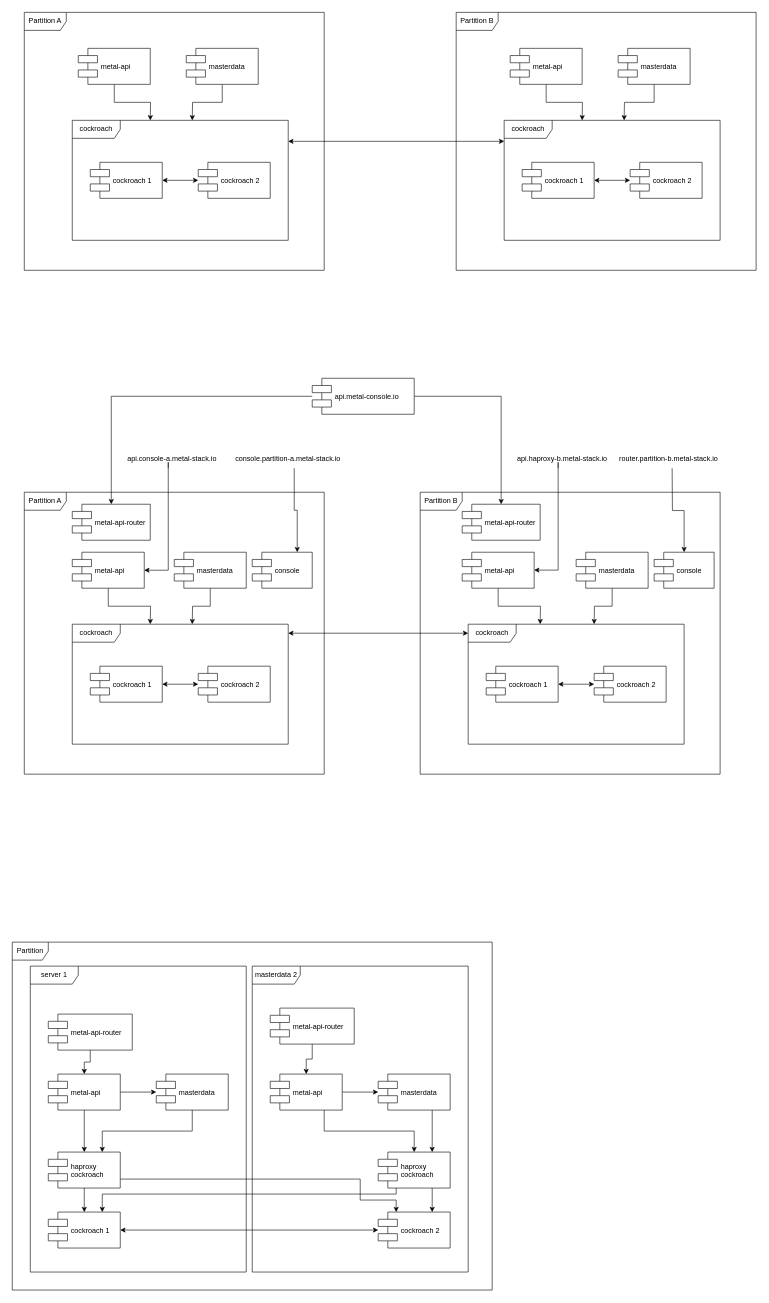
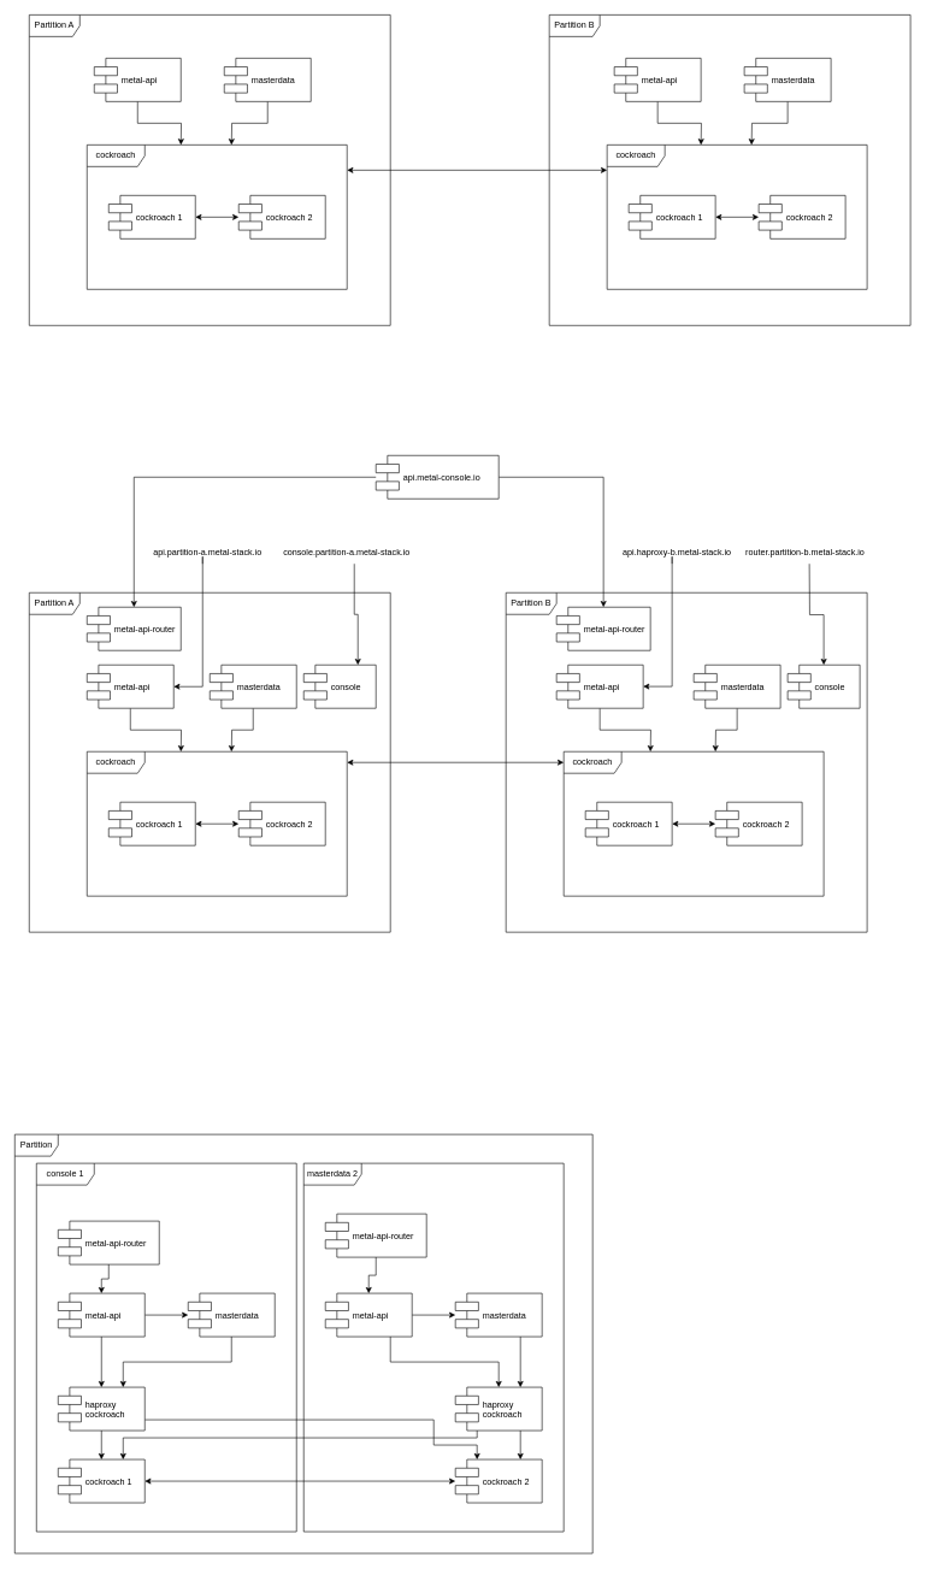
  <mxCell id="0" />
  <mxCell id="1" parent="0" />
  <mxCell id="2" value="&lt;font face=&quot;Helvetica&quot; style=&quot;font-size: 12px&quot;&gt;Partition&lt;/font&gt;" style="shape=umlFrame;whiteSpace=wrap;html=1;rounded=0;shadow=0;comic=0;labelBackgroundColor=none;strokeWidth=1;fontFamily=Verdana;fontSize=10;align=center;" vertex="1" parent="1"><mxGeometry x="20" y="1570" width="800" height="580" as="geometry" /></mxCell>
  <mxCell id="3" value="masterdata 2" style="shape=umlFrame;whiteSpace=wrap;html=1;width=80;height=30;" vertex="1" parent="1"><mxGeometry x="420" y="1610" width="360" height="510" as="geometry" /></mxCell>
  <mxCell id="4" value="cockroach" style="shape=umlFrame;whiteSpace=wrap;html=1;width=80;height=30;" parent="1" vertex="1"><mxGeometry x="120" y="200" width="360" height="200" as="geometry" /></mxCell>
  <mxCell id="5" style="edgeStyle=orthogonalEdgeStyle;rounded=0;html=1;dashed=1;labelBackgroundColor=none;startFill=0;endArrow=open;endFill=0;endSize=10;fontFamily=Verdana;fontSize=10;" parent="1" edge="1"><mxGeometry relative="1" as="geometry"><Array as="points"><mxPoint x="1000" y="899" /><mxPoint x="1000" y="899" /></Array><mxPoint x="970" y="899" as="sourcePoint" /></mxGeometry></mxCell>
  <mxCell id="6" value="" style="edgeStyle=orthogonalEdgeStyle;rounded=0;orthogonalLoop=1;jettySize=auto;html=1;startArrow=classic;startFill=1;" parent="1" source="7" target="8" edge="1"><mxGeometry relative="1" as="geometry" /></mxCell>
  <mxCell id="7" value="cockroach 1" style="shape=component;align=left;spacingLeft=36;" parent="1" vertex="1"><mxGeometry x="150" y="270" width="120" height="60" as="geometry" /></mxCell>
  <mxCell id="8" value="cockroach 2" style="shape=component;align=left;spacingLeft=36;" parent="1" vertex="1"><mxGeometry x="330" y="270" width="120" height="60" as="geometry" /></mxCell>
  <mxCell id="9" value="&lt;font style=&quot;font-size: 12px&quot; face=&quot;Helvetica&quot;&gt;Partition A&lt;/font&gt;" style="shape=umlFrame;whiteSpace=wrap;html=1;rounded=0;shadow=0;comic=0;labelBackgroundColor=none;strokeWidth=1;fontFamily=Verdana;fontSize=10;align=center;width=70;height=30;" parent="1" vertex="1"><mxGeometry x="40" y="20" width="500" height="430" as="geometry" /></mxCell>
  <mxCell id="10" style="edgeStyle=orthogonalEdgeStyle;rounded=0;orthogonalLoop=1;jettySize=auto;html=1;startArrow=none;startFill=0;" parent="1" source="11" edge="1"><mxGeometry relative="1" as="geometry"><mxPoint x="250" y="200" as="targetPoint" /></mxGeometry></mxCell>
  <mxCell id="11" value="metal-api" style="shape=component;align=left;spacingLeft=36;" parent="1" vertex="1"><mxGeometry x="130" y="80" width="120" height="60" as="geometry" /></mxCell>
  <mxCell id="12" style="edgeStyle=orthogonalEdgeStyle;rounded=0;orthogonalLoop=1;jettySize=auto;html=1;startArrow=none;startFill=0;" parent="1" source="13" edge="1"><mxGeometry relative="1" as="geometry"><mxPoint x="320" y="200" as="targetPoint" /></mxGeometry></mxCell>
  <mxCell id="13" value="masterdata" style="shape=component;align=left;spacingLeft=36;" parent="1" vertex="1"><mxGeometry x="310" y="80" width="120" height="60" as="geometry" /></mxCell>
  <mxCell id="14" value="cockroach" style="shape=umlFrame;whiteSpace=wrap;html=1;width=80;height=30;" parent="1" vertex="1"><mxGeometry x="840" y="200" width="360" height="200" as="geometry" /></mxCell>
  <mxCell id="15" value="" style="edgeStyle=orthogonalEdgeStyle;rounded=0;orthogonalLoop=1;jettySize=auto;html=1;startArrow=classic;startFill=1;" parent="1" source="16" target="17" edge="1"><mxGeometry relative="1" as="geometry" /></mxCell>
  <mxCell id="16" value="cockroach 1" style="shape=component;align=left;spacingLeft=36;" parent="1" vertex="1"><mxGeometry x="870" y="270" width="120" height="60" as="geometry" /></mxCell>
  <mxCell id="17" value="cockroach 2" style="shape=component;align=left;spacingLeft=36;" parent="1" vertex="1"><mxGeometry x="1050" y="270" width="120" height="60" as="geometry" /></mxCell>
  <mxCell id="18" value="&lt;font style=&quot;font-size: 12px&quot; face=&quot;Helvetica&quot;&gt;Partition B&lt;/font&gt;" style="shape=umlFrame;whiteSpace=wrap;html=1;rounded=0;shadow=0;comic=0;labelBackgroundColor=none;strokeWidth=1;fontFamily=Verdana;fontSize=10;align=center;width=70;height=30;" parent="1" vertex="1"><mxGeometry x="760" y="20" width="500" height="430" as="geometry" /></mxCell>
  <mxCell id="19" style="edgeStyle=orthogonalEdgeStyle;rounded=0;orthogonalLoop=1;jettySize=auto;html=1;startArrow=none;startFill=0;" parent="1" source="20" edge="1"><mxGeometry relative="1" as="geometry"><mxPoint x="970" y="200" as="targetPoint" /></mxGeometry></mxCell>
  <mxCell id="20" value="metal-api" style="shape=component;align=left;spacingLeft=36;" parent="1" vertex="1"><mxGeometry x="850" y="80" width="120" height="60" as="geometry" /></mxCell>
  <mxCell id="21" style="edgeStyle=orthogonalEdgeStyle;rounded=0;orthogonalLoop=1;jettySize=auto;html=1;startArrow=none;startFill=0;" parent="1" source="22" edge="1"><mxGeometry relative="1" as="geometry"><mxPoint x="1040" y="200" as="targetPoint" /></mxGeometry></mxCell>
  <mxCell id="22" value="masterdata" style="shape=component;align=left;spacingLeft=36;" parent="1" vertex="1"><mxGeometry x="1030" y="80" width="120" height="60" as="geometry" /></mxCell>
  <mxCell id="23" value="" style="endArrow=classic;startArrow=classic;html=1;exitX=0.88;exitY=0.5;exitDx=0;exitDy=0;exitPerimeter=0;entryX=0.16;entryY=0.5;entryDx=0;entryDy=0;entryPerimeter=0;" parent="1" source="9" target="18" edge="1"><mxGeometry width="50" height="50" relative="1" as="geometry"><mxPoint x="40" y="520" as="sourcePoint" /><mxPoint x="90" y="470" as="targetPoint" /></mxGeometry></mxCell>
  <mxCell id="24" value="cockroach" style="shape=umlFrame;whiteSpace=wrap;html=1;width=80;height=30;" parent="1" vertex="1"><mxGeometry x="120" y="1040" width="360" height="200" as="geometry" /></mxCell>
  <mxCell id="25" value="" style="edgeStyle=orthogonalEdgeStyle;rounded=0;orthogonalLoop=1;jettySize=auto;html=1;startArrow=classic;startFill=1;" parent="1" source="26" target="27" edge="1"><mxGeometry relative="1" as="geometry" /></mxCell>
  <mxCell id="26" value="cockroach 1" style="shape=component;align=left;spacingLeft=36;" parent="1" vertex="1"><mxGeometry x="150" y="1110" width="120" height="60" as="geometry" /></mxCell>
  <mxCell id="27" value="cockroach 2" style="shape=component;align=left;spacingLeft=36;" parent="1" vertex="1"><mxGeometry x="330" y="1110" width="120" height="60" as="geometry" /></mxCell>
  <mxCell id="28" value="&lt;font face=&quot;Helvetica&quot; style=&quot;font-size: 12px&quot;&gt;Partition A&lt;/font&gt;" style="shape=umlFrame;whiteSpace=wrap;html=1;rounded=0;shadow=0;comic=0;labelBackgroundColor=none;strokeWidth=1;fontFamily=Verdana;fontSize=10;align=center;width=70;height=30;" parent="1" vertex="1"><mxGeometry x="40" y="820" width="500" height="470" as="geometry" /></mxCell>
  <mxCell id="29" style="edgeStyle=orthogonalEdgeStyle;rounded=0;orthogonalLoop=1;jettySize=auto;html=1;startArrow=none;startFill=0;exitX=0.5;exitY=1;exitDx=0;exitDy=0;" parent="1" source="30" edge="1"><mxGeometry relative="1" as="geometry"><mxPoint x="250" y="1040" as="targetPoint" /></mxGeometry></mxCell>
  <mxCell id="30" value="metal-api" style="shape=component;align=left;spacingLeft=36;" parent="1" vertex="1"><mxGeometry x="120" y="920" width="120" height="60" as="geometry" /></mxCell>
  <mxCell id="31" style="edgeStyle=orthogonalEdgeStyle;rounded=0;orthogonalLoop=1;jettySize=auto;html=1;startArrow=none;startFill=0;" parent="1" source="32" edge="1"><mxGeometry relative="1" as="geometry"><mxPoint x="320" y="1040" as="targetPoint" /></mxGeometry></mxCell>
  <mxCell id="32" value="masterdata" style="shape=component;align=left;spacingLeft=36;" parent="1" vertex="1"><mxGeometry x="290" y="920" width="120" height="60" as="geometry" /></mxCell>
  <mxCell id="33" value="cockroach" style="shape=umlFrame;whiteSpace=wrap;html=1;width=80;height=30;" parent="1" vertex="1"><mxGeometry x="780" y="1040" width="360" height="200" as="geometry" /></mxCell>
  <mxCell id="34" value="" style="edgeStyle=orthogonalEdgeStyle;rounded=0;orthogonalLoop=1;jettySize=auto;html=1;startArrow=classic;startFill=1;" parent="1" source="35" target="36" edge="1"><mxGeometry relative="1" as="geometry" /></mxCell>
  <mxCell id="35" value="cockroach 1" style="shape=component;align=left;spacingLeft=36;" parent="1" vertex="1"><mxGeometry x="810" y="1110" width="120" height="60" as="geometry" /></mxCell>
  <mxCell id="36" value="cockroach 2" style="shape=component;align=left;spacingLeft=36;" parent="1" vertex="1"><mxGeometry x="990" y="1110" width="120" height="60" as="geometry" /></mxCell>
  <mxCell id="37" value="&lt;font style=&quot;font-size: 12px&quot; face=&quot;Helvetica&quot;&gt;Partition B&lt;/font&gt;" style="shape=umlFrame;whiteSpace=wrap;html=1;rounded=0;shadow=0;comic=0;labelBackgroundColor=none;strokeWidth=1;fontFamily=Verdana;fontSize=10;align=center;width=70;height=30;" parent="1" vertex="1"><mxGeometry x="700" y="820" width="500" height="470" as="geometry" /></mxCell>
  <mxCell id="38" value="" style="endArrow=classic;startArrow=classic;html=1;exitX=0.88;exitY=0.5;exitDx=0;exitDy=0;exitPerimeter=0;entryX=0.16;entryY=0.5;entryDx=0;entryDy=0;entryPerimeter=0;" parent="1" source="28" target="37" edge="1"><mxGeometry width="50" height="50" relative="1" as="geometry"><mxPoint x="40" y="1360" as="sourcePoint" /><mxPoint x="90" y="1310" as="targetPoint" /></mxGeometry></mxCell>
  <mxCell id="39" value="console" style="shape=component;align=left;spacingLeft=36;" parent="1" vertex="1"><mxGeometry x="420" y="920" width="100" height="60" as="geometry" /></mxCell>
  <mxCell id="40" value="" style="edgeStyle=orthogonalEdgeStyle;rounded=0;orthogonalLoop=1;jettySize=auto;html=1;startArrow=none;startFill=0;entryX=0.5;entryY=0;entryDx=0;entryDy=0;" parent="1" source="42" target="47" edge="1"><mxGeometry relative="1" as="geometry"><mxPoint x="645" y="750" as="targetPoint" /></mxGeometry></mxCell>
  <mxCell id="41" value="" style="edgeStyle=orthogonalEdgeStyle;rounded=0;orthogonalLoop=1;jettySize=auto;html=1;startArrow=none;startFill=0;entryX=0.5;entryY=0;entryDx=0;entryDy=0;" parent="1" source="42" target="55" edge="1"><mxGeometry relative="1" as="geometry"><mxPoint x="910" y="919.667" as="targetPoint" /></mxGeometry></mxCell>
  <mxCell id="42" value="api.metal-console.io" style="shape=component;align=left;spacingLeft=36;" parent="1" vertex="1"><mxGeometry x="520" y="630" width="170" height="60" as="geometry" /></mxCell>
  <mxCell id="43" style="edgeStyle=orthogonalEdgeStyle;rounded=0;orthogonalLoop=1;jettySize=auto;html=1;startArrow=none;startFill=0;exitX=0.5;exitY=1;exitDx=0;exitDy=0;" parent="1" source="44" edge="1"><mxGeometry relative="1" as="geometry"><mxPoint x="900" y="1040" as="targetPoint" /></mxGeometry></mxCell>
  <mxCell id="44" value="metal-api" style="shape=component;align=left;spacingLeft=36;" parent="1" vertex="1"><mxGeometry x="770" y="920" width="120" height="60" as="geometry" /></mxCell>
  <mxCell id="45" style="edgeStyle=orthogonalEdgeStyle;rounded=0;orthogonalLoop=1;jettySize=auto;html=1;entryX=0.75;entryY=0;entryDx=0;entryDy=0;startArrow=none;startFill=0;exitX=0.5;exitY=1;exitDx=0;exitDy=0;" parent="1" source="49" target="39" edge="1"><mxGeometry relative="1" as="geometry"><mxPoint x="470" y="780" as="sourcePoint" /></mxGeometry></mxCell>
  <mxCell id="46" style="edgeStyle=orthogonalEdgeStyle;rounded=0;orthogonalLoop=1;jettySize=auto;html=1;startArrow=none;startFill=0;" parent="1" target="52" edge="1"><mxGeometry relative="1" as="geometry"><mxPoint x="1120" y="780" as="sourcePoint" /><mxPoint x="1120" y="919.833" as="targetPoint" /></mxGeometry></mxCell>
  <mxCell id="47" value="metal-api-router" style="shape=component;align=left;spacingLeft=36;" parent="1" vertex="1"><mxGeometry x="120" y="840" width="130" height="60" as="geometry" /></mxCell>
  <mxCell id="48" value="router.partition-b.metal-stack.io" style="text;html=1;" parent="1" vertex="1"><mxGeometry x="1030" y="750" width="200" height="30" as="geometry" /></mxCell>
  <mxCell id="49" value="console.partition-a.metal-stack.io" style="text;html=1;" parent="1" vertex="1"><mxGeometry x="390" y="750" width="200" height="30" as="geometry" /></mxCell>
  <mxCell id="50" style="edgeStyle=orthogonalEdgeStyle;rounded=0;orthogonalLoop=1;jettySize=auto;html=1;startArrow=none;startFill=0;" parent="1" source="51" edge="1"><mxGeometry relative="1" as="geometry"><mxPoint x="990" y="1040" as="targetPoint" /></mxGeometry></mxCell>
  <mxCell id="51" value="masterdata" style="shape=component;align=left;spacingLeft=36;" parent="1" vertex="1"><mxGeometry x="960" y="920" width="120" height="60" as="geometry" /></mxCell>
  <mxCell id="52" value="console" style="shape=component;align=left;spacingLeft=36;" parent="1" vertex="1"><mxGeometry x="1090" y="920" width="100" height="60" as="geometry" /></mxCell>
  <mxCell id="53" style="edgeStyle=orthogonalEdgeStyle;rounded=0;orthogonalLoop=1;jettySize=auto;html=1;entryX=1;entryY=0.5;entryDx=0;entryDy=0;startArrow=none;startFill=0;" parent="1" target="30" edge="1"><mxGeometry relative="1" as="geometry"><mxPoint x="280" y="780" as="sourcePoint" /><mxPoint x="285" y="910.003" as="targetPoint" /><Array as="points"><mxPoint x="280" y="770" /><mxPoint x="280" y="950" /></Array></mxGeometry></mxCell>
- <mxCell id="54" value="api.console-a.metal-stack.io" style="text;html=1;" parent="1" vertex="1"><mxGeometry x="210" y="750" width="200" height="30" as="geometry" /></mxCell>
+ <mxCell id="54" value="api.partition-a.metal-stack.io" style="text;html=1;" parent="1" vertex="1"><mxGeometry x="210" y="750" width="200" height="30" as="geometry" /></mxCell>
  <mxCell id="55" value="metal-api-router" style="shape=component;align=left;spacingLeft=36;" parent="1" vertex="1"><mxGeometry x="770" y="840" width="130" height="60" as="geometry" /></mxCell>
  <mxCell id="56" style="edgeStyle=orthogonalEdgeStyle;rounded=0;orthogonalLoop=1;jettySize=auto;html=1;entryX=1;entryY=0.5;entryDx=0;entryDy=0;startArrow=none;startFill=0;" parent="1" edge="1"><mxGeometry relative="1" as="geometry"><mxPoint x="930" y="779.833" as="sourcePoint" /><mxPoint x="890" y="949.833" as="targetPoint" /><Array as="points"><mxPoint x="930" y="770" /><mxPoint x="930" y="950" /></Array></mxGeometry></mxCell>
  <mxCell id="57" value="api.haproxy-b.metal-stack.io" style="text;html=1;" parent="1" vertex="1"><mxGeometry x="860" y="750" width="200" height="30" as="geometry" /></mxCell>
- <mxCell id="58" value="server 1" style="shape=umlFrame;whiteSpace=wrap;html=1;width=80;height=30;" vertex="1" parent="1"><mxGeometry x="50" y="1610" width="360" height="510" as="geometry" /></mxCell>
+ <mxCell id="58" value="console 1" style="shape=umlFrame;whiteSpace=wrap;html=1;width=80;height=30;" vertex="1" parent="1"><mxGeometry x="50" y="1610" width="360" height="510" as="geometry" /></mxCell>
  <mxCell id="59" value="" style="edgeStyle=orthogonalEdgeStyle;rounded=0;orthogonalLoop=1;jettySize=auto;html=1;startArrow=classic;startFill=1;" edge="1" parent="1" source="60" target="61"><mxGeometry relative="1" as="geometry" /></mxCell>
  <mxCell id="60" value="cockroach 1" style="shape=component;align=left;spacingLeft=36;" vertex="1" parent="1"><mxGeometry x="80" y="2020" width="120" height="60" as="geometry" /></mxCell>
  <mxCell id="61" value="cockroach 2" style="shape=component;align=left;spacingLeft=36;" vertex="1" parent="1"><mxGeometry x="630" y="2020" width="120" height="60" as="geometry" /></mxCell>
  <mxCell id="62" style="edgeStyle=orthogonalEdgeStyle;rounded=0;orthogonalLoop=1;jettySize=auto;html=1;" edge="1" parent="1" source="64" target="66"><mxGeometry relative="1" as="geometry" /></mxCell>
  <mxCell id="63" style="edgeStyle=orthogonalEdgeStyle;rounded=0;orthogonalLoop=1;jettySize=auto;html=1;entryX=0.5;entryY=0;entryDx=0;entryDy=0;" edge="1" parent="1" source="64" target="69"><mxGeometry relative="1" as="geometry" /></mxCell>
  <mxCell id="64" value="metal-api" style="shape=component;align=left;spacingLeft=36;" vertex="1" parent="1"><mxGeometry x="80" y="1790" width="120" height="60" as="geometry" /></mxCell>
  <mxCell id="65" style="edgeStyle=orthogonalEdgeStyle;rounded=0;orthogonalLoop=1;jettySize=auto;html=1;entryX=0.75;entryY=0;entryDx=0;entryDy=0;exitX=0.5;exitY=1;exitDx=0;exitDy=0;" edge="1" parent="1" source="66" target="69"><mxGeometry relative="1" as="geometry" /></mxCell>
  <mxCell id="66" value="masterdata" style="shape=component;align=left;spacingLeft=36;" vertex="1" parent="1"><mxGeometry x="260" y="1790" width="120" height="60" as="geometry" /></mxCell>
  <mxCell id="67" value="" style="edgeStyle=orthogonalEdgeStyle;rounded=0;orthogonalLoop=1;jettySize=auto;html=1;" edge="1" parent="1" source="69" target="60"><mxGeometry relative="1" as="geometry" /></mxCell>
  <mxCell id="68" style="edgeStyle=orthogonalEdgeStyle;rounded=0;orthogonalLoop=1;jettySize=auto;html=1;entryX=0.25;entryY=0;entryDx=0;entryDy=0;exitX=1;exitY=0.75;exitDx=0;exitDy=0;" edge="1" parent="1" source="69" target="61"><mxGeometry relative="1" as="geometry"><Array as="points"><mxPoint x="600" y="1965" /><mxPoint x="600" y="2000" /><mxPoint x="660" y="2000" /></Array></mxGeometry></mxCell>
  <mxCell id="69" value="haproxy&#10;cockroach" style="shape=component;align=left;spacingLeft=36;" vertex="1" parent="1"><mxGeometry x="80" y="1920" width="120" height="60" as="geometry" /></mxCell>
  <mxCell id="70" value="" style="edgeStyle=orthogonalEdgeStyle;rounded=0;orthogonalLoop=1;jettySize=auto;html=1;exitX=0.75;exitY=1;exitDx=0;exitDy=0;entryX=0.75;entryY=0;entryDx=0;entryDy=0;" edge="1" parent="1" source="72" target="61"><mxGeometry relative="1" as="geometry" /></mxCell>
  <mxCell id="71" value="" style="edgeStyle=orthogonalEdgeStyle;rounded=0;orthogonalLoop=1;jettySize=auto;html=1;entryX=0.75;entryY=0;entryDx=0;entryDy=0;exitX=0.25;exitY=1;exitDx=0;exitDy=0;" edge="1" parent="1" source="72" target="60"><mxGeometry relative="1" as="geometry"><Array as="points"><mxPoint x="660" y="1990" /><mxPoint x="170" y="1990" /></Array></mxGeometry></mxCell>
  <mxCell id="72" value="haproxy&#10;cockroach" style="shape=component;align=left;spacingLeft=36;" vertex="1" parent="1"><mxGeometry x="630" y="1920" width="120" height="60" as="geometry" /></mxCell>
  <mxCell id="73" style="edgeStyle=orthogonalEdgeStyle;rounded=0;orthogonalLoop=1;jettySize=auto;html=1;entryX=0.5;entryY=0;entryDx=0;entryDy=0;exitX=0.75;exitY=1;exitDx=0;exitDy=0;" edge="1" parent="1" source="75" target="72"><mxGeometry relative="1" as="geometry"><mxPoint x="510" y="1920" as="targetPoint" /></mxGeometry></mxCell>
  <mxCell id="74" value="" style="edgeStyle=orthogonalEdgeStyle;rounded=0;orthogonalLoop=1;jettySize=auto;html=1;" edge="1" parent="1" source="75" target="77"><mxGeometry relative="1" as="geometry" /></mxCell>
  <mxCell id="75" value="metal-api" style="shape=component;align=left;spacingLeft=36;" vertex="1" parent="1"><mxGeometry x="450" y="1790" width="120" height="60" as="geometry" /></mxCell>
  <mxCell id="76" style="edgeStyle=orthogonalEdgeStyle;rounded=0;orthogonalLoop=1;jettySize=auto;html=1;entryX=0.75;entryY=0;entryDx=0;entryDy=0;exitX=0.75;exitY=1;exitDx=0;exitDy=0;" edge="1" parent="1" source="77" target="72"><mxGeometry relative="1" as="geometry"><mxPoint x="540" y="1920" as="targetPoint" /></mxGeometry></mxCell>
  <mxCell id="77" value="masterdata" style="shape=component;align=left;spacingLeft=36;" vertex="1" parent="1"><mxGeometry x="630" y="1790" width="120" height="60" as="geometry" /></mxCell>
  <mxCell id="78" value="" style="edgeStyle=orthogonalEdgeStyle;rounded=0;orthogonalLoop=1;jettySize=auto;html=1;" edge="1" parent="1" source="79" target="64"><mxGeometry relative="1" as="geometry" /></mxCell>
  <mxCell id="79" value="metal-api-router" style="shape=component;align=left;spacingLeft=36;" vertex="1" parent="1"><mxGeometry x="80" y="1690" width="140" height="60" as="geometry" /></mxCell>
  <mxCell id="80" value="" style="edgeStyle=orthogonalEdgeStyle;rounded=0;orthogonalLoop=1;jettySize=auto;html=1;" edge="1" parent="1" source="81" target="75"><mxGeometry relative="1" as="geometry" /></mxCell>
  <mxCell id="81" value="metal-api-router" style="shape=component;align=left;spacingLeft=36;" vertex="1" parent="1"><mxGeometry x="450" y="1680" width="140" height="60" as="geometry" /></mxCell>
